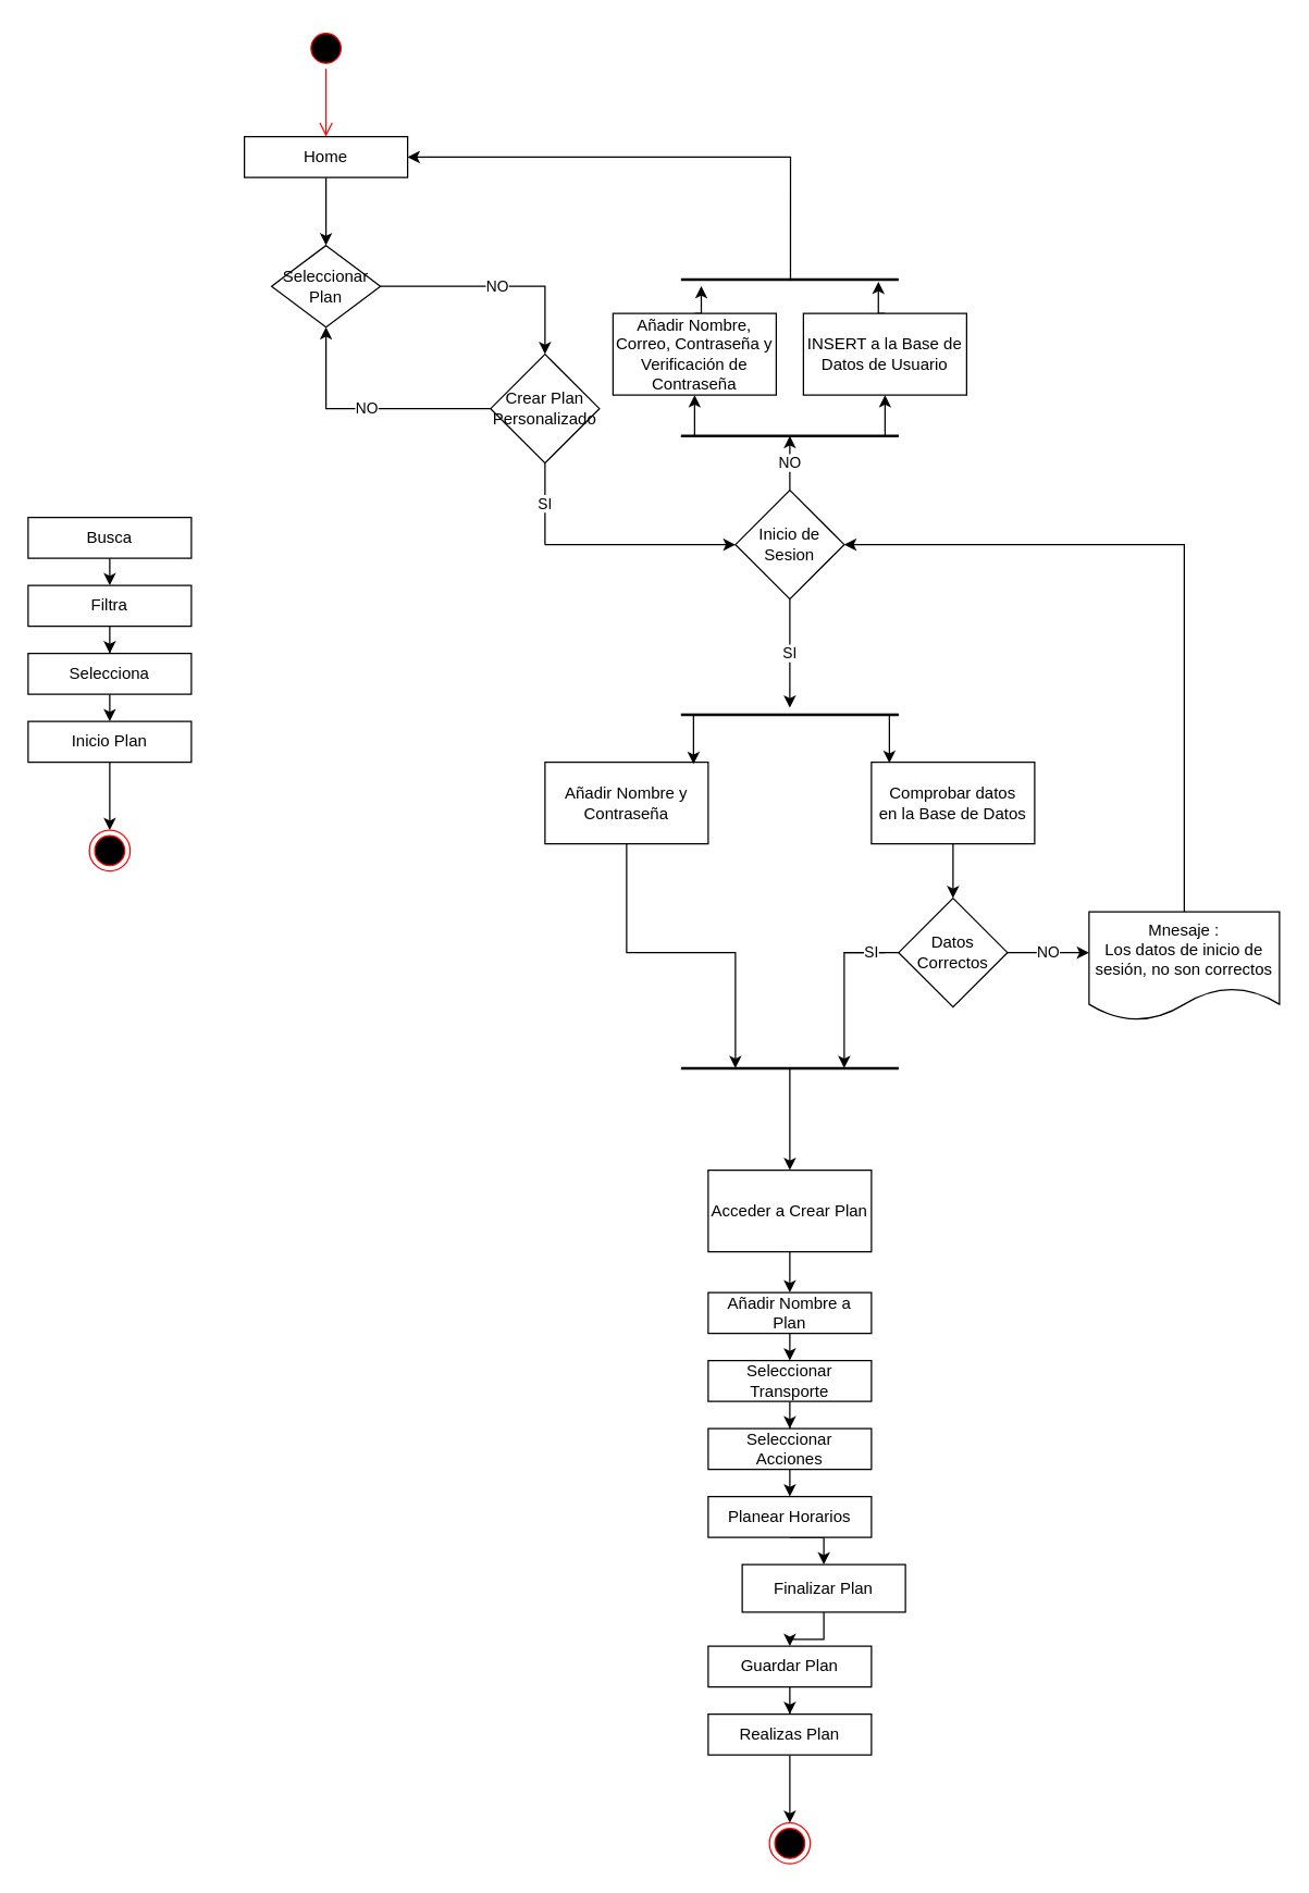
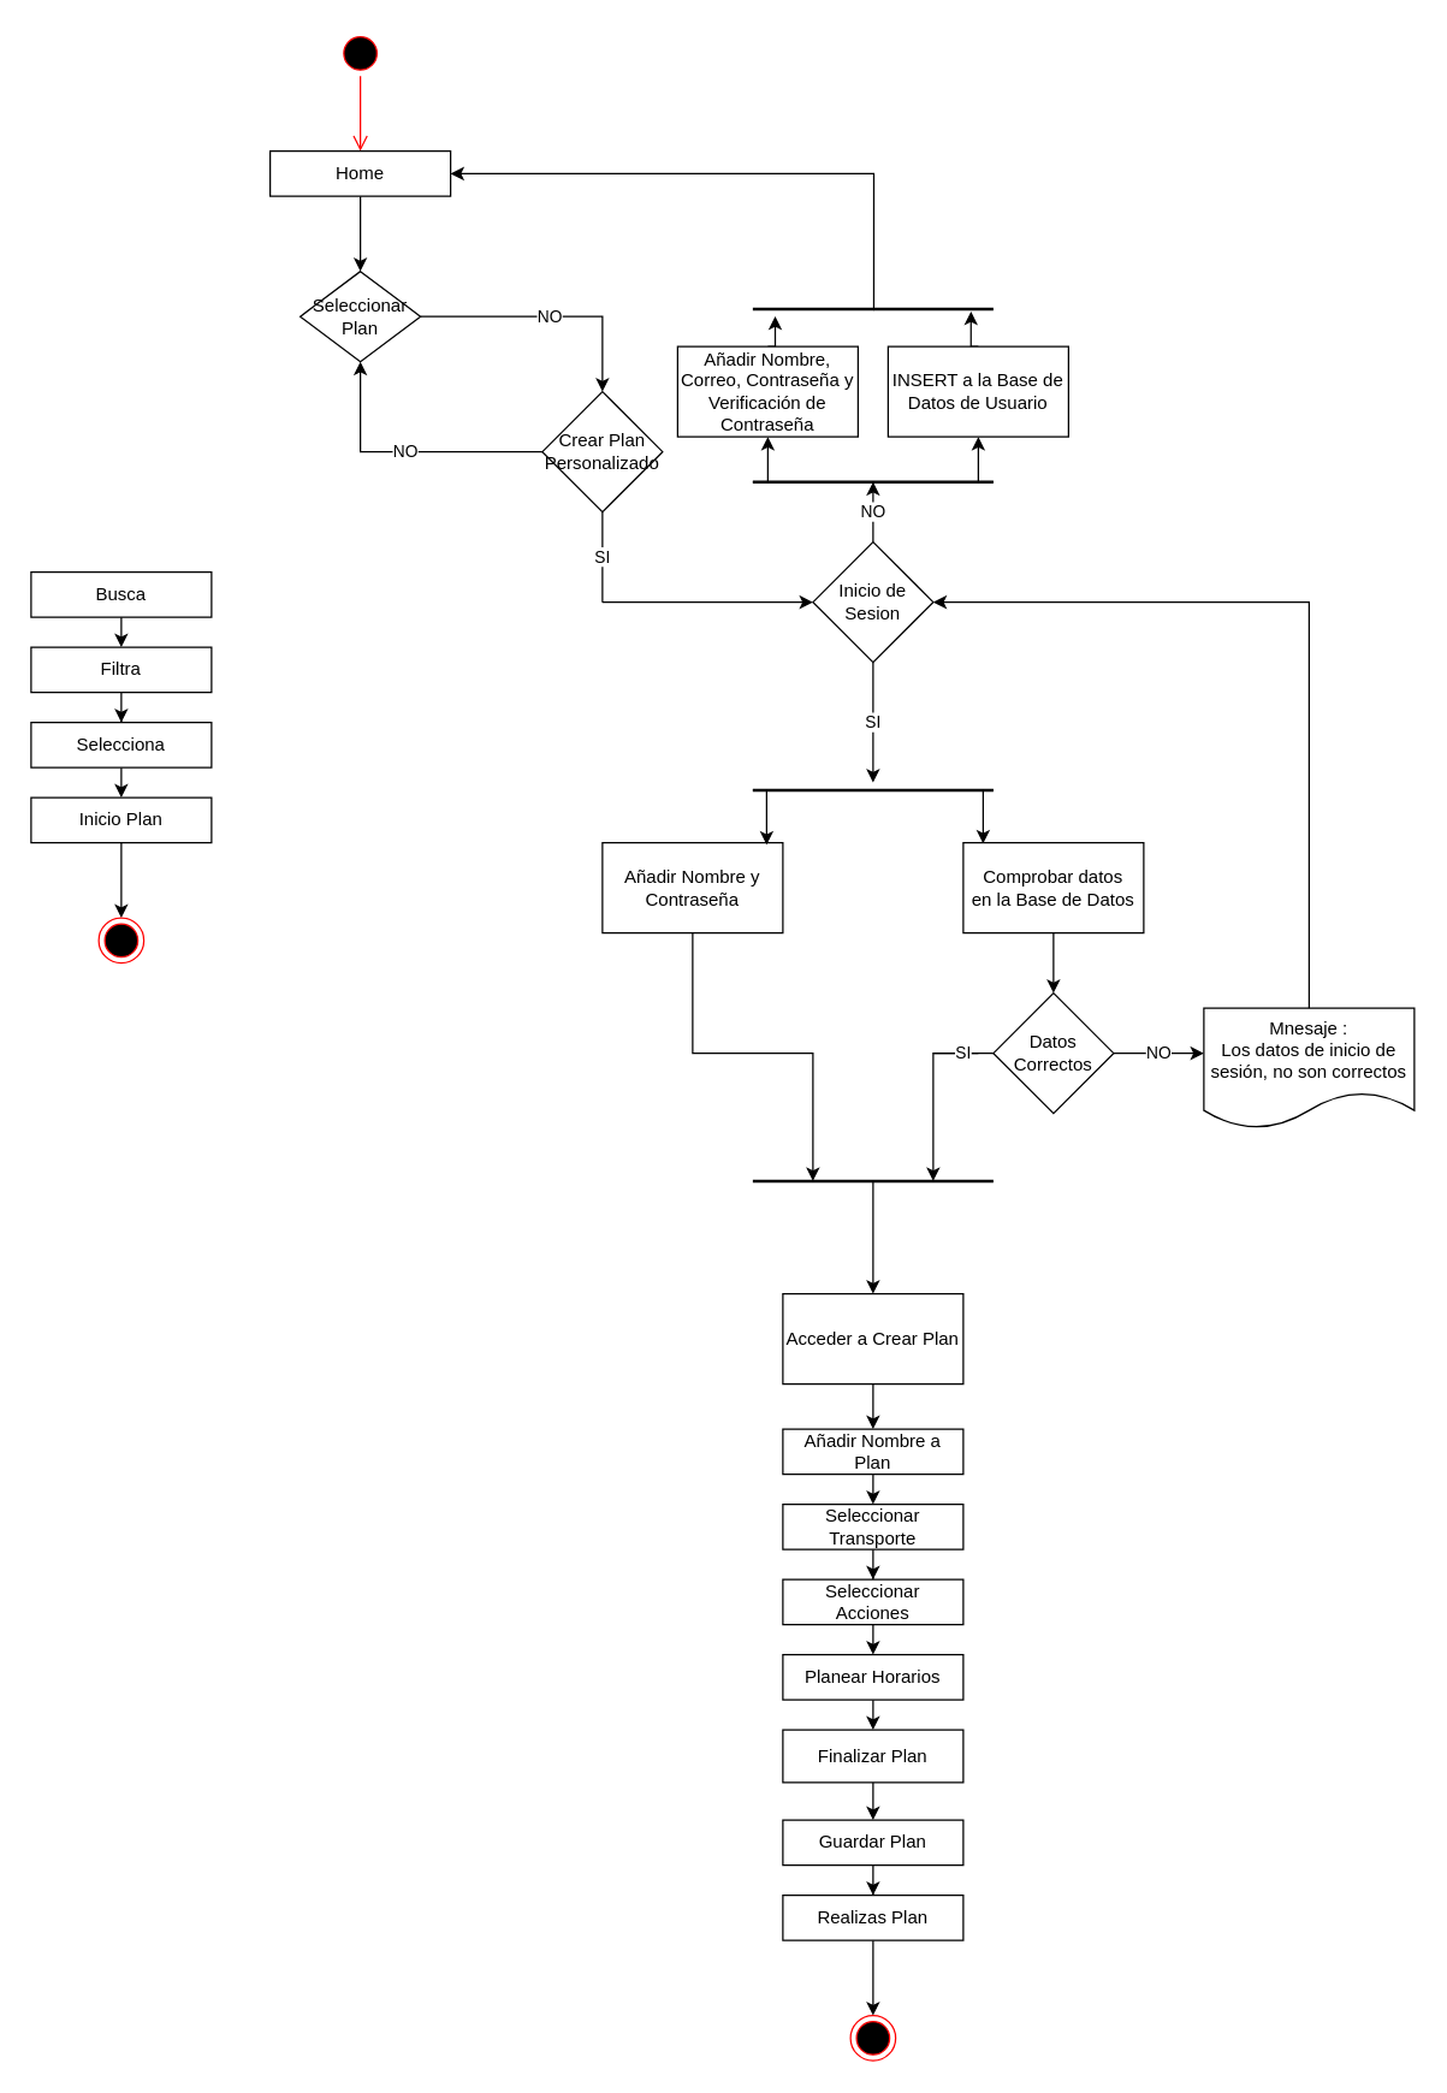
  <mxCell id="0" />
  <mxCell id="1" parent="0" />
  <mxCell id="2" value="" style="ellipse;html=1;shape=startState;fillColor=#000000;strokeColor=#ff0000;" parent="1" vertex="1"><mxGeometry x="224" y="20" width="30" height="30" as="geometry" /></mxCell>
  <mxCell id="3" value="" style="edgeStyle=orthogonalEdgeStyle;html=1;verticalAlign=bottom;endArrow=open;endSize=8;strokeColor=#ff0000;" parent="1" source="2" edge="1"><mxGeometry relative="1" as="geometry"><mxPoint x="239" y="100" as="targetPoint" /></mxGeometry></mxCell>
  <mxCell id="4" value="NO" style="edgeStyle=orthogonalEdgeStyle;rounded=0;orthogonalLoop=1;jettySize=auto;html=1;entryX=0.5;entryY=0;entryDx=0;entryDy=0;" parent="1" source="60" edge="1" target="14"><mxGeometry relative="1" as="geometry"><mxPoint x="400" y="250" as="targetPoint" /><mxPoint x="289" y="210" as="sourcePoint" /></mxGeometry></mxCell>
  <mxCell id="5" value="Busca" style="rounded=0;whiteSpace=wrap;html=1;" parent="1" vertex="1"><mxGeometry x="20" y="380" width="120" height="30" as="geometry" /></mxCell>
  <mxCell id="6" style="edgeStyle=orthogonalEdgeStyle;rounded=0;orthogonalLoop=1;jettySize=auto;html=1;exitX=0.5;exitY=1;exitDx=0;exitDy=0;" parent="1" source="7" target="9" edge="1"><mxGeometry relative="1" as="geometry" /></mxCell>
  <mxCell id="7" value="Filtra" style="rounded=0;whiteSpace=wrap;html=1;" parent="1" vertex="1"><mxGeometry x="20" y="430" width="120" height="30" as="geometry" /></mxCell>
  <mxCell id="8" style="edgeStyle=orthogonalEdgeStyle;rounded=0;orthogonalLoop=1;jettySize=auto;html=1;exitX=0.5;exitY=1;exitDx=0;exitDy=0;entryX=0.5;entryY=0;entryDx=0;entryDy=0;" parent="1" source="9" target="12" edge="1"><mxGeometry relative="1" as="geometry" /></mxCell>
  <mxCell id="9" value="Selecciona" style="rounded=0;whiteSpace=wrap;html=1;" parent="1" vertex="1"><mxGeometry x="20" y="480" width="120" height="30" as="geometry" /></mxCell>
  <mxCell id="10" value="" style="endArrow=classic;html=1;exitX=0.5;exitY=1;exitDx=0;exitDy=0;" parent="1" source="5" target="7" edge="1"><mxGeometry width="50" height="50" relative="1" as="geometry"><mxPoint x="260" y="550" as="sourcePoint" /><mxPoint x="310" y="500" as="targetPoint" /></mxGeometry></mxCell>
  <mxCell id="11" style="edgeStyle=orthogonalEdgeStyle;rounded=0;orthogonalLoop=1;jettySize=auto;html=1;" parent="1" source="12" target="59" edge="1"><mxGeometry relative="1" as="geometry" /></mxCell>
  <mxCell id="12" value="Inicio Plan" style="rounded=0;whiteSpace=wrap;html=1;" parent="1" vertex="1"><mxGeometry x="20" y="530" width="120" height="30" as="geometry" /></mxCell>
  <mxCell id="13" value="NO" style="edgeStyle=orthogonalEdgeStyle;rounded=0;orthogonalLoop=1;jettySize=auto;html=1;entryX=0.5;entryY=1;entryDx=0;entryDy=0;" edge="1" parent="1" source="14" target="60"><mxGeometry relative="1" as="geometry" /></mxCell>
  <mxCell id="14" value="Crear Plan&lt;br&gt;Personalizado" style="rhombus;whiteSpace=wrap;html=1;" parent="1" vertex="1"><mxGeometry x="360" y="260" width="80" height="80" as="geometry" /></mxCell>
  <mxCell id="15" value="Añadir Nombre a Plan" style="rounded=0;whiteSpace=wrap;html=1;" parent="1" vertex="1"><mxGeometry x="520" y="950" width="120" height="30" as="geometry" /></mxCell>
  <mxCell id="16" style="edgeStyle=orthogonalEdgeStyle;rounded=0;orthogonalLoop=1;jettySize=auto;html=1;exitX=0.5;exitY=1;exitDx=0;exitDy=0;" parent="1" source="17" target="19" edge="1"><mxGeometry relative="1" as="geometry" /></mxCell>
  <mxCell id="17" value="Seleccionar Transporte" style="rounded=0;whiteSpace=wrap;html=1;" parent="1" vertex="1"><mxGeometry x="520" y="1000" width="120" height="30" as="geometry" /></mxCell>
  <mxCell id="18" style="edgeStyle=orthogonalEdgeStyle;rounded=0;orthogonalLoop=1;jettySize=auto;html=1;exitX=0.5;exitY=1;exitDx=0;exitDy=0;entryX=0.5;entryY=0;entryDx=0;entryDy=0;" parent="1" source="19" target="22" edge="1"><mxGeometry relative="1" as="geometry" /></mxCell>
  <mxCell id="19" value="Seleccionar&lt;br&gt;Acciones" style="rounded=0;whiteSpace=wrap;html=1;" parent="1" vertex="1"><mxGeometry x="520" y="1050" width="120" height="30" as="geometry" /></mxCell>
  <mxCell id="20" value="" style="endArrow=classic;html=1;exitX=0.5;exitY=1;exitDx=0;exitDy=0;" parent="1" source="15" target="17" edge="1"><mxGeometry width="50" height="50" relative="1" as="geometry"><mxPoint x="760" y="1120" as="sourcePoint" /><mxPoint x="810" y="1070" as="targetPoint" /></mxGeometry></mxCell>
  <mxCell id="21" style="edgeStyle=orthogonalEdgeStyle;rounded=0;orthogonalLoop=1;jettySize=auto;html=1;exitX=0.5;exitY=1;exitDx=0;exitDy=0;entryX=0.5;entryY=0;entryDx=0;entryDy=0;" parent="1" source="22" target="24" edge="1"><mxGeometry relative="1" as="geometry" /></mxCell>
  <mxCell id="22" value="Planear Horarios" style="rounded=0;whiteSpace=wrap;html=1;" parent="1" vertex="1"><mxGeometry x="520" y="1100" width="120" height="30" as="geometry" /></mxCell>
  <mxCell id="23" style="edgeStyle=orthogonalEdgeStyle;rounded=0;orthogonalLoop=1;jettySize=auto;html=1;" parent="1" source="24" target="40" edge="1"><mxGeometry relative="1" as="geometry" /></mxCell>
- <mxCell id="24" value="Finalizar Plan" style="rounded=0;whiteSpace=wrap;html=1;" parent="1" vertex="1"><mxGeometry x="545" y="1150" width="120" height="35" as="geometry" /></mxCell>
+ <mxCell id="24" value="Finalizar Plan" style="rounded=0;whiteSpace=wrap;html=1;" parent="1" vertex="1"><mxGeometry x="520" y="1150" width="120" height="35" as="geometry" /></mxCell>
  <mxCell id="25" style="edgeStyle=orthogonalEdgeStyle;rounded=0;orthogonalLoop=1;jettySize=auto;html=1;entryX=0.5;entryY=0;entryDx=0;entryDy=0;" parent="1" source="26" target="58" edge="1"><mxGeometry relative="1" as="geometry" /></mxCell>
  <mxCell id="26" value="Realizas Plan" style="rounded=0;whiteSpace=wrap;html=1;" parent="1" vertex="1"><mxGeometry x="520" y="1260" width="120" height="30" as="geometry" /></mxCell>
  <mxCell id="27" style="edgeStyle=orthogonalEdgeStyle;rounded=0;orthogonalLoop=1;jettySize=auto;html=1;entryX=0.5;entryY=0;entryDx=0;entryDy=0;" parent="1" source="28" edge="1"><mxGeometry relative="1" as="geometry"><mxPoint x="239" y="180" as="targetPoint" /></mxGeometry></mxCell>
  <mxCell id="28" value="Home" style="rounded=0;whiteSpace=wrap;html=1;" parent="1" vertex="1"><mxGeometry x="179" y="100" width="120" height="30" as="geometry" /></mxCell>
  <mxCell id="29" value="SI" style="edgeStyle=orthogonalEdgeStyle;rounded=0;orthogonalLoop=1;jettySize=auto;html=1;" parent="1" source="63" edge="1"><mxGeometry relative="1" as="geometry"><mxPoint x="580" y="520" as="targetPoint" /></mxGeometry></mxCell>
  <mxCell id="30" style="edgeStyle=orthogonalEdgeStyle;rounded=0;orthogonalLoop=1;jettySize=auto;html=1;entryX=0.25;entryY=0.5;entryDx=0;entryDy=0;entryPerimeter=0;" parent="1" source="31" target="45" edge="1"><mxGeometry relative="1" as="geometry"><Array as="points"><mxPoint x="460" y="700" /><mxPoint x="540" y="700" /></Array></mxGeometry></mxCell>
  <mxCell id="31" value="Añadir Nombre y Contraseña" style="rounded=0;whiteSpace=wrap;html=1;" parent="1" vertex="1"><mxGeometry x="400" y="560" width="120" height="60" as="geometry" /></mxCell>
  <mxCell id="32" style="edgeStyle=orthogonalEdgeStyle;rounded=0;orthogonalLoop=1;jettySize=auto;html=1;exitX=0;exitY=0.5;exitDx=0;exitDy=0;exitPerimeter=0;entryX=0.91;entryY=0.023;entryDx=0;entryDy=0;entryPerimeter=0;" parent="1" source="34" target="31" edge="1"><mxGeometry relative="1" as="geometry" /></mxCell>
  <mxCell id="33" style="edgeStyle=orthogonalEdgeStyle;rounded=0;orthogonalLoop=1;jettySize=auto;html=1;exitX=1;exitY=0.5;exitDx=0;exitDy=0;exitPerimeter=0;entryX=0.11;entryY=0.01;entryDx=0;entryDy=0;entryPerimeter=0;" parent="1" source="34" target="36" edge="1"><mxGeometry relative="1" as="geometry" /></mxCell>
  <mxCell id="34" value="" style="line;strokeWidth=2;html=1;" parent="1" vertex="1"><mxGeometry x="500" y="520" width="160" height="10" as="geometry" /></mxCell>
  <mxCell id="35" style="edgeStyle=orthogonalEdgeStyle;rounded=0;orthogonalLoop=1;jettySize=auto;html=1;entryX=0.5;entryY=0;entryDx=0;entryDy=0;" parent="1" source="36" target="42" edge="1"><mxGeometry relative="1" as="geometry" /></mxCell>
  <mxCell id="36" value="Comprobar datos&lt;br&gt;en la Base de Datos" style="rounded=0;whiteSpace=wrap;html=1;" parent="1" vertex="1"><mxGeometry x="640" y="560" width="120" height="60" as="geometry" /></mxCell>
  <mxCell id="37" style="edgeStyle=orthogonalEdgeStyle;rounded=0;orthogonalLoop=1;jettySize=auto;html=1;" parent="1" source="38" target="15" edge="1"><mxGeometry relative="1" as="geometry" /></mxCell>
  <mxCell id="38" value="Acceder a Crear Plan" style="rounded=0;whiteSpace=wrap;html=1;" parent="1" vertex="1"><mxGeometry x="520" y="860" width="120" height="60" as="geometry" /></mxCell>
  <mxCell id="39" style="edgeStyle=orthogonalEdgeStyle;rounded=0;orthogonalLoop=1;jettySize=auto;html=1;" parent="1" source="40" target="26" edge="1"><mxGeometry relative="1" as="geometry"><mxPoint x="580" y="1279" as="targetPoint" /></mxGeometry></mxCell>
  <mxCell id="40" value="Guardar Plan" style="rounded=0;whiteSpace=wrap;html=1;" parent="1" vertex="1"><mxGeometry x="520" y="1210" width="120" height="30" as="geometry" /></mxCell>
  <mxCell id="41" style="edgeStyle=orthogonalEdgeStyle;rounded=0;orthogonalLoop=1;jettySize=auto;html=1;entryX=0.75;entryY=0.5;entryDx=0;entryDy=0;entryPerimeter=0;" parent="1" target="45" edge="1"><mxGeometry relative="1" as="geometry"><mxPoint x="650" y="700" as="sourcePoint" /><Array as="points"><mxPoint x="620" y="700" /></Array></mxGeometry></mxCell>
  <mxCell id="42" value="Datos Correctos" style="rhombus;whiteSpace=wrap;html=1;" parent="1" vertex="1"><mxGeometry x="660" y="660" width="80" height="80" as="geometry" /></mxCell>
  <mxCell id="43" value="NO" style="endArrow=classic;html=1;exitX=1;exitY=0.5;exitDx=0;exitDy=0;" parent="1" source="42" edge="1"><mxGeometry width="50" height="50" relative="1" as="geometry"><mxPoint x="180" y="800" as="sourcePoint" /><mxPoint x="800" y="700" as="targetPoint" /></mxGeometry></mxCell>
  <mxCell id="44" style="edgeStyle=orthogonalEdgeStyle;rounded=0;orthogonalLoop=1;jettySize=auto;html=1;exitX=0.488;exitY=0.54;exitDx=0;exitDy=0;exitPerimeter=0;" parent="1" source="45" target="38" edge="1"><mxGeometry relative="1" as="geometry"><Array as="points"><mxPoint x="580" y="785" /></Array></mxGeometry></mxCell>
  <mxCell id="45" value="" style="line;strokeWidth=2;html=1;" parent="1" vertex="1"><mxGeometry x="500" y="780" width="160" height="10" as="geometry" /></mxCell>
  <mxCell id="46" value="SI" style="endArrow=none;html=1;entryX=0;entryY=0.5;entryDx=0;entryDy=0;" parent="1" target="42" edge="1"><mxGeometry width="50" height="50" relative="1" as="geometry"><mxPoint x="620" y="700" as="sourcePoint" /><mxPoint x="700" y="760" as="targetPoint" /></mxGeometry></mxCell>
  <mxCell id="47" value="" style="edgeStyle=orthogonalEdgeStyle;rounded=0;orthogonalLoop=1;jettySize=auto;html=1;entryX=1;entryY=0.5;entryDx=0;entryDy=0;" edge="1" parent="1" source="48" target="63"><mxGeometry relative="1" as="geometry"><mxPoint x="980" y="710" as="targetPoint" /><Array as="points"><mxPoint x="870" y="400" /></Array></mxGeometry></mxCell>
  <mxCell id="48" value="Mnesaje :&lt;br&gt;Los datos de inicio de sesión, no son correctos" style="shape=document;whiteSpace=wrap;html=1;boundedLbl=1;" parent="1" vertex="1"><mxGeometry x="800" y="670" width="140" height="80" as="geometry" /></mxCell>
  <mxCell id="49" style="edgeStyle=orthogonalEdgeStyle;rounded=0;orthogonalLoop=1;jettySize=auto;html=1;exitX=0;exitY=0.5;exitDx=0;exitDy=0;exitPerimeter=0;" parent="1" source="51" edge="1"><mxGeometry relative="1" as="geometry"><mxPoint x="510" y="290" as="targetPoint" /></mxGeometry></mxCell>
  <mxCell id="50" style="edgeStyle=orthogonalEdgeStyle;rounded=0;orthogonalLoop=1;jettySize=auto;html=1;exitX=1;exitY=0.5;exitDx=0;exitDy=0;exitPerimeter=0;" parent="1" source="51" edge="1"><mxGeometry relative="1" as="geometry"><mxPoint x="650" y="290" as="targetPoint" /></mxGeometry></mxCell>
  <mxCell id="51" value="" style="line;strokeWidth=2;html=1;" parent="1" vertex="1"><mxGeometry x="500" y="315" width="160" height="10" as="geometry" /></mxCell>
  <mxCell id="52" style="edgeStyle=orthogonalEdgeStyle;rounded=0;orthogonalLoop=1;jettySize=auto;html=1;exitX=0.5;exitY=0;exitDx=0;exitDy=0;entryX=0.093;entryY=0.98;entryDx=0;entryDy=0;entryPerimeter=0;" parent="1" source="53" target="57" edge="1"><mxGeometry relative="1" as="geometry" /></mxCell>
  <mxCell id="53" value="Añadir Nombre, Correo, Contraseña y Verificación de Contraseña" style="rounded=0;whiteSpace=wrap;html=1;" parent="1" vertex="1"><mxGeometry x="450" y="230" width="120" height="60" as="geometry" /></mxCell>
  <mxCell id="54" style="edgeStyle=orthogonalEdgeStyle;rounded=0;orthogonalLoop=1;jettySize=auto;html=1;exitX=0.5;exitY=0;exitDx=0;exitDy=0;entryX=0.907;entryY=0.66;entryDx=0;entryDy=0;entryPerimeter=0;" parent="1" source="55" target="57" edge="1"><mxGeometry relative="1" as="geometry" /></mxCell>
  <mxCell id="55" value="INSERT a la Base de Datos de Usuario" style="rounded=0;whiteSpace=wrap;html=1;" parent="1" vertex="1"><mxGeometry x="590" y="230" width="120" height="60" as="geometry" /></mxCell>
  <mxCell id="56" style="edgeStyle=orthogonalEdgeStyle;rounded=0;orthogonalLoop=1;jettySize=auto;html=1;entryX=1;entryY=0.5;entryDx=0;entryDy=0;exitX=0.503;exitY=0.6;exitDx=0;exitDy=0;exitPerimeter=0;" parent="1" source="57" target="28" edge="1"><mxGeometry relative="1" as="geometry"><Array as="points"><mxPoint x="581" y="115" /></Array></mxGeometry></mxCell>
  <mxCell id="57" value="" style="line;strokeWidth=2;html=1;" parent="1" vertex="1"><mxGeometry x="500" y="200" width="160" height="10" as="geometry" /></mxCell>
  <mxCell id="58" value="" style="ellipse;html=1;shape=endState;fillColor=#000000;strokeColor=#ff0000;" parent="1" vertex="1"><mxGeometry x="565" y="1340" width="30" height="30" as="geometry" /></mxCell>
  <mxCell id="59" value="" style="ellipse;html=1;shape=endState;fillColor=#000000;strokeColor=#ff0000;" parent="1" vertex="1"><mxGeometry x="65" y="610" width="30" height="30" as="geometry" /></mxCell>
  <mxCell id="60" value="Seleccionar&lt;br&gt;Plan" style="rhombus;whiteSpace=wrap;html=1;" parent="1" vertex="1"><mxGeometry x="199" y="180" width="80" height="60" as="geometry" /></mxCell>
  <mxCell id="61" value="SI" style="endArrow=none;html=1;entryX=0.5;entryY=1;entryDx=0;entryDy=0;" edge="1" parent="1" target="14"><mxGeometry width="50" height="50" relative="1" as="geometry"><mxPoint x="400" y="400" as="sourcePoint" /><mxPoint x="510" y="450" as="targetPoint" /></mxGeometry></mxCell>
  <mxCell id="62" value="NO" style="edgeStyle=orthogonalEdgeStyle;rounded=0;orthogonalLoop=1;jettySize=auto;html=1;" edge="1" parent="1" source="63"><mxGeometry relative="1" as="geometry"><mxPoint x="580" y="320" as="targetPoint" /></mxGeometry></mxCell>
  <mxCell id="63" value="Inicio de Sesion" style="rhombus;whiteSpace=wrap;html=1;" parent="1" vertex="1"><mxGeometry x="540" y="360" width="80" height="80" as="geometry" /></mxCell>
  <mxCell id="64" value="" style="endArrow=classic;html=1;entryX=0;entryY=0.5;entryDx=0;entryDy=0;" edge="1" parent="1" target="63"><mxGeometry width="50" height="50" relative="1" as="geometry"><mxPoint x="400" y="400" as="sourcePoint" /><mxPoint x="630" y="320" as="targetPoint" /></mxGeometry></mxCell>
